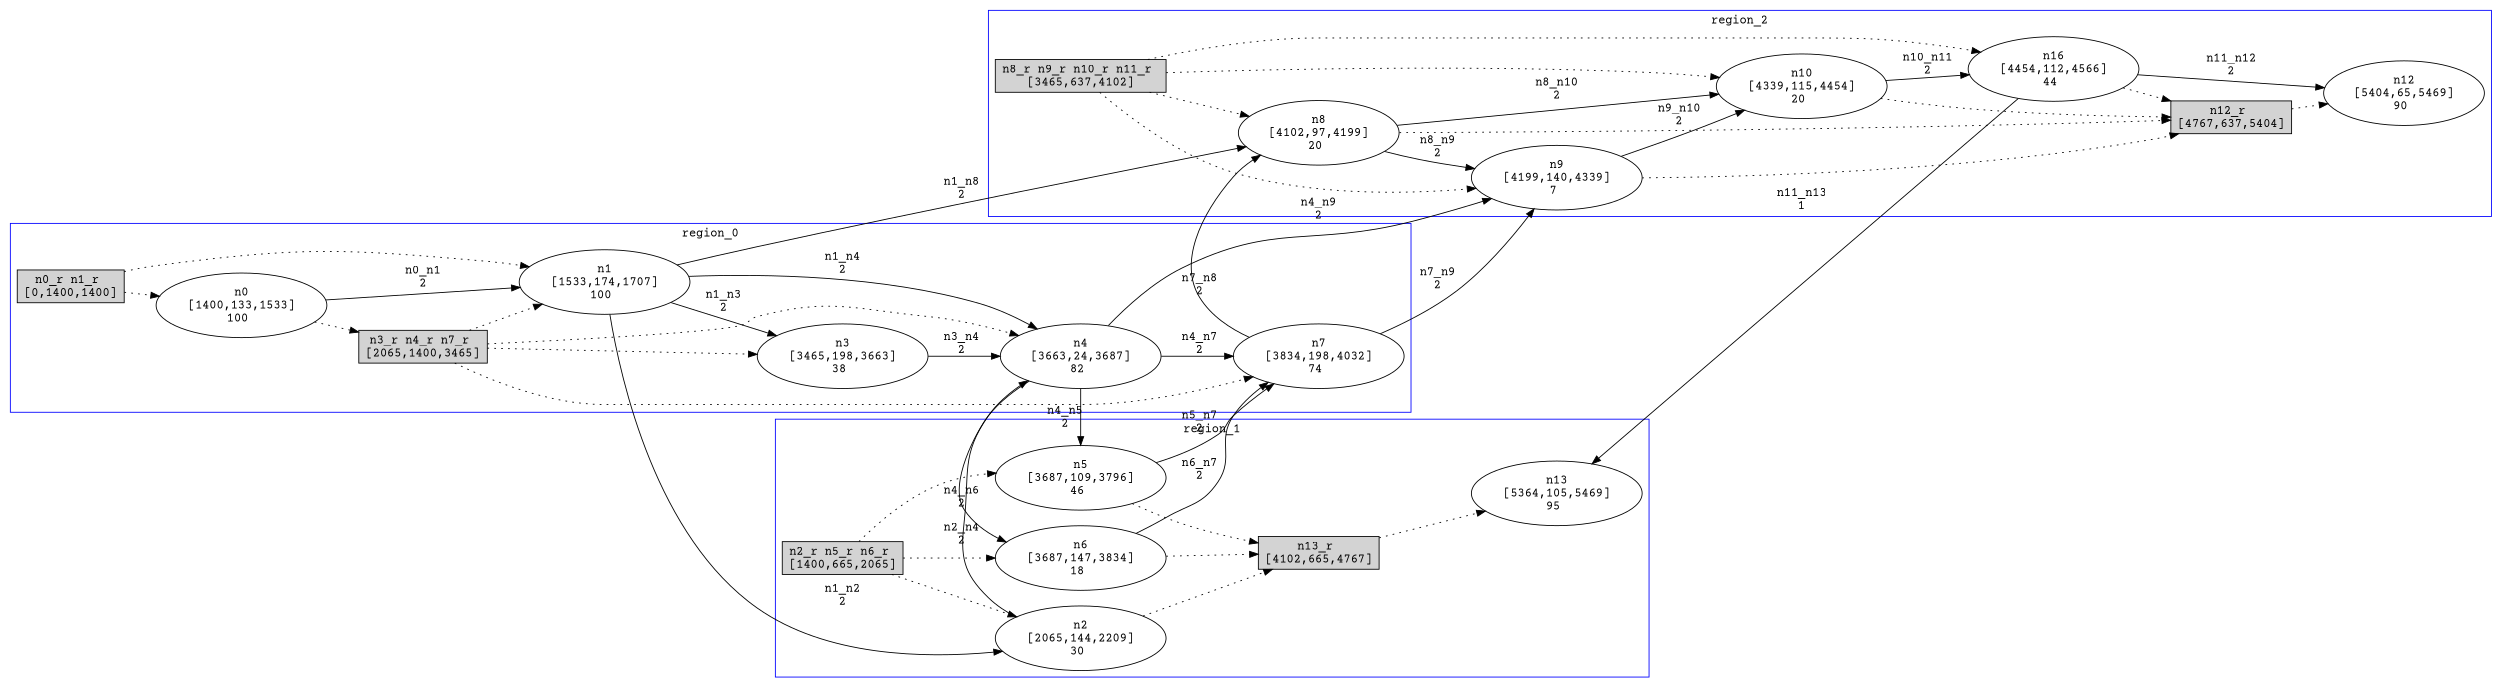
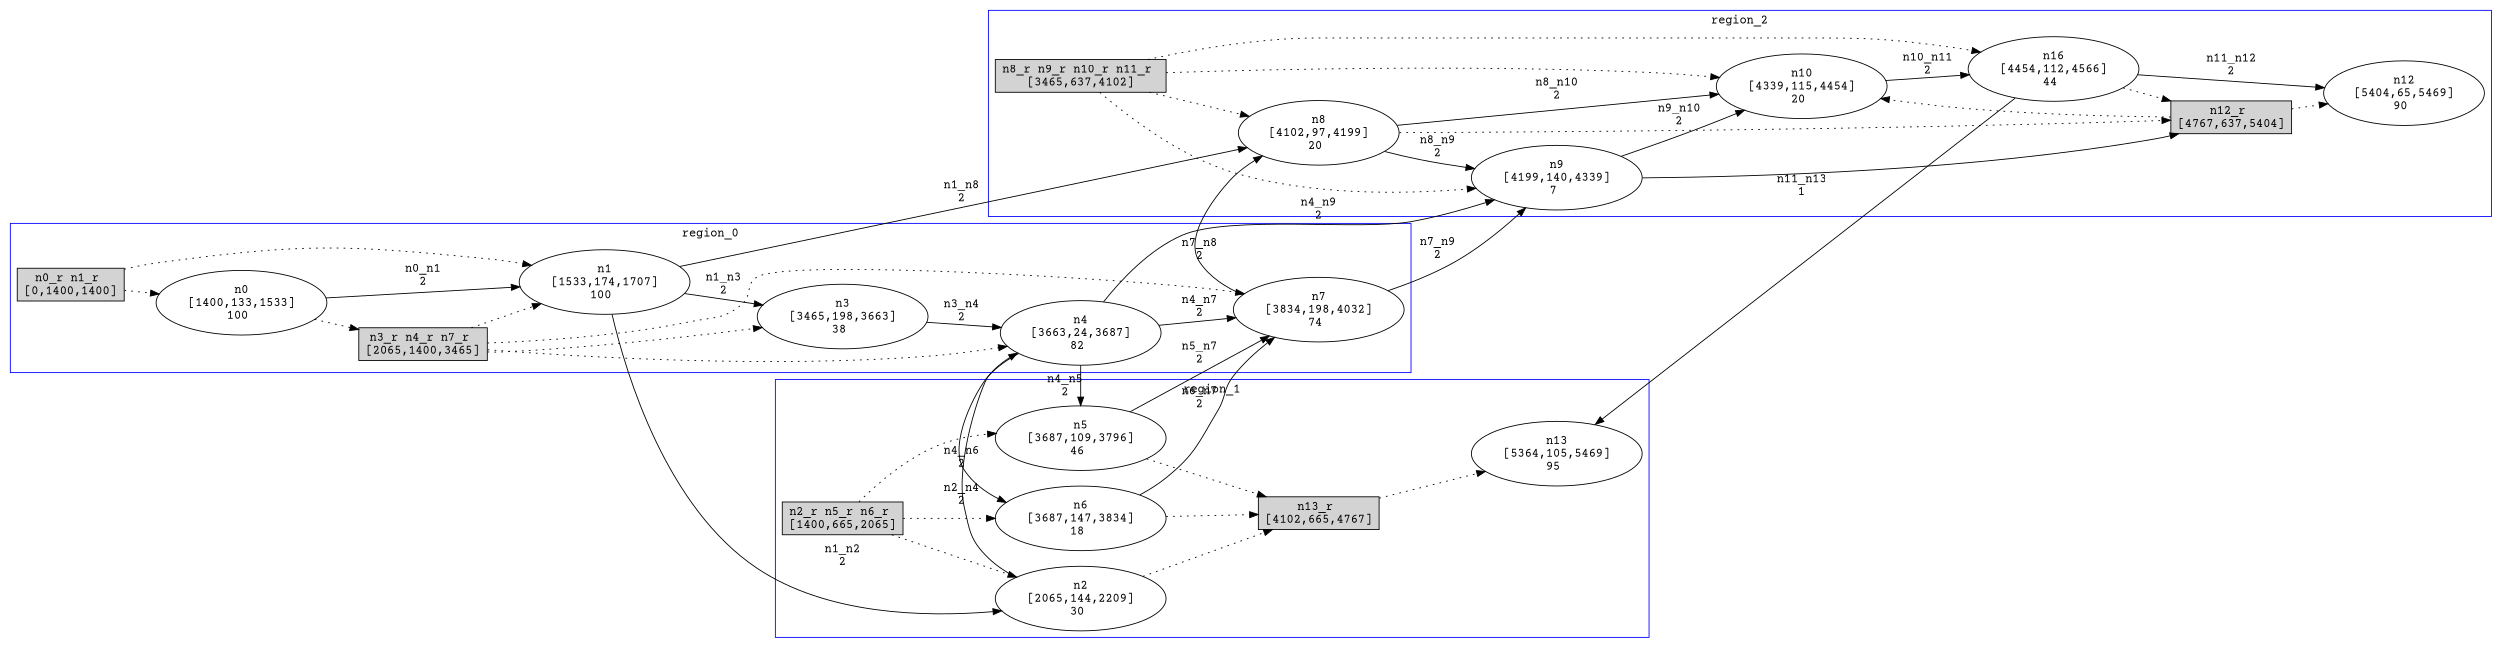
  digraph {
    fontname="Courier Prime"
    rankdir=LR
    node [fontname="Courier Prime"]
    edge [fontname="Courier Prime" style=dotted]
    n1 [label="n0_r n1_r \n[0,1400,1400]" shape=box style=filled]
    n2 [label="n0\n[1400,133,1533]\n100 "]
    n3 [label="n1\n[1533,174,1707]\n100 "]
    n4 [label="n3_r n4_r n7_r \n[2065,1400,3465]" shape=box style=filled]
    n5 [label="n3\n[3465,198,3663]\n38 "]
    n6 [label="n4\n[3663,24,3687]\n82 "]
    n7 [label="n7\n[3834,198,4032]\n74 "]
    n8 [label="n2_r n5_r n6_r \n[1400,665,2065]" shape=box style=filled]
    n9 [label="n2\n[2065,144,2209]\n30 "]
    n10 [label="n5\n[3687,109,3796]\n46 "]
    n11 [label="n6\n[3687,147,3834]\n18 "]
    n12 [label="n13_r \n[4102,665,4767]" shape=box style=filled]
    n13 [label="n13\n[5364,105,5469]\n95 "]
    n14 [label="n8_r n9_r n10_r n11_r \n[3465,637,4102]" shape=box style=filled]
    n15 [label="n8\n[4102,97,4199]\n20 "]
    n16 [label="n9\n[4199,140,4339]\n7 "]
    n17 [label="n10\n[4339,115,4454]\n20 "]
    n18 [label="n16\n[4454,112,4566]\n44 "]
    n19 [label="n12_r \n[4767,637,5404]" shape=box style=filled]
    n20 [label="n12\n[5404,65,5469]\n90 "]
    subgraph cluster_1 {
      color=blue
      label=region_0
      stytle=filled
      n1
      n2
      n3
      n4
      n5
      n6
      n7
    }
    subgraph cluster_2 {
      color=blue
      label=region_1
      stytle=filled
      n8
      n9
      n10
      n11
      n12
      n13
    }
    subgraph cluster_3 {
      color=blue
      label=region_2
      stytle=filled
      n14
      n15
      n16
      n17
      n18
      n19
      n20
    }
    n1 -> n2
    n1 -> n3
    n2 -> n3 [label="n0_n1\n2" style=""]
    n2 -> n4
    n3 -> n5 [label="n1_n3\n2" style=""]
-   n3 -> n6 [label="n1_n4\n2" style=""]
    n3 -> n9 [label="n1_n2\n2" style=""]
    n3 -> n15 [label="n1_n8\n2" style=""]
    n4 -> n3
    n4 -> n5
    n4 -> n6
    n4 -> n7
    n5 -> n6 [label="n3_n4\n2" style=""]
    n6 -> n7 [label="n4_n7\n2" style=""]
    n6 -> n10 [label="n4_n5\n2" style=""]
    n6 -> n11 [label="n4_n6\n2" style=""]
    n6 -> n16 [label="n4_n9\n2" style=""]
    n7 -> n15 [label="n7_n8\n2" style=""]
    n7 -> n16 [label="n7_n9\n2" style=""]
    n8 -> n9
    n8 -> n10
    n8 -> n11
    n9 -> n6 [label="n2_n4\n2" style=""]
    n9 -> n12
    n10 -> n7 [label="n5_n7\n2" style=""]
    n10 -> n12
    n11 -> n7 [label="n6_n7\n2" style=""]
    n11 -> n12
    n12 -> n13
    n14 -> n15
    n14 -> n16
    n14 -> n17
    n14 -> n18
    n15 -> n16 [label="n8_n9\n2" style=""]
    n15 -> n17 [label="n8_n10\n2" style=""]
    n15 -> n19
    n16 -> n17 [label="n9_n10\n2" style=""]
-   n16 -> n19
+   n16 -> n19 [style=solid]
    n17 -> n18 [label="n10_n11\n2" style=""]
-   n17 -> n19
+   n19 -> n17
    n18 -> n13 [label="n11_n13\n1" style=""]
    n18 -> n19
    n18 -> n20 [label="n11_n12\n2" style=""]
    n19 -> n20
  }
